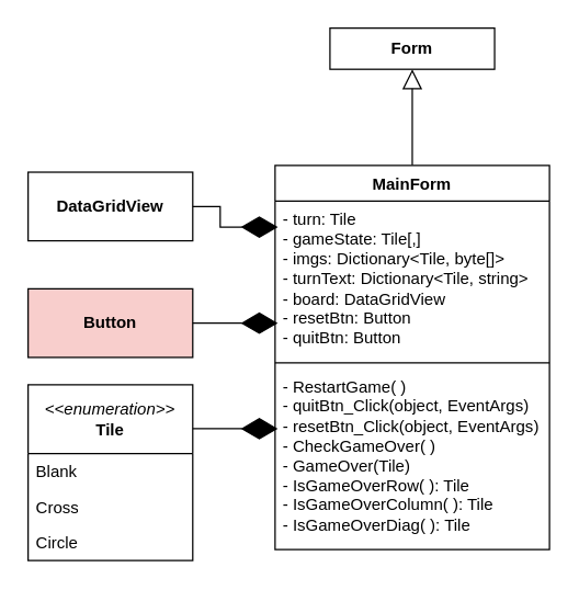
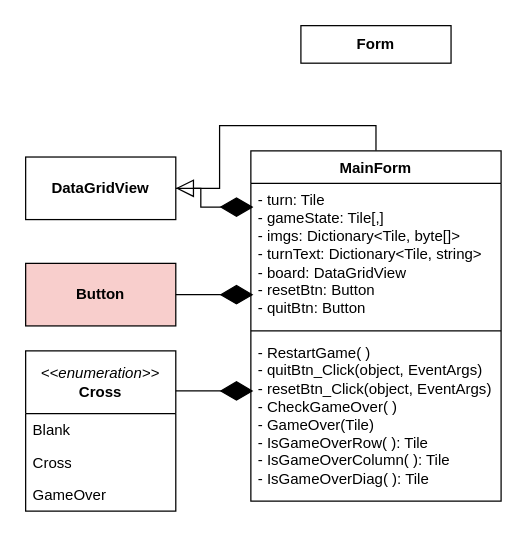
  <mxCell id="0" />
  <mxCell id="1" parent="0" />
- <mxCell id="2" style="edgeStyle=orthogonalEdgeStyle;rounded=0;orthogonalLoop=1;jettySize=auto;html=1;exitX=0.5;exitY=0;exitDx=0;exitDy=0;entryX=0.5;entryY=1;entryDx=0;entryDy=0;endArrow=block;endFill=0;endSize=12;" edge="1" parent="1" source="3" target="7"><mxGeometry relative="1" as="geometry" /></mxCell>
+ <mxCell id="2" style="edgeStyle=orthogonalEdgeStyle;rounded=0;orthogonalLoop=1;jettySize=auto;html=1;exitX=0.5;exitY=0;exitDx=0;exitDy=0;endArrow=block;endFill=0;endSize=12;" edge="1" parent="1" source="3" target="8"><mxGeometry relative="1" as="geometry" /></mxCell>
  <mxCell id="3" value="MainForm" style="swimlane;fontStyle=1;align=center;verticalAlign=top;childLayout=stackLayout;horizontal=1;startSize=26;horizontalStack=0;resizeParent=1;resizeParentMax=0;resizeLast=0;collapsible=1;marginBottom=0;whiteSpace=wrap;html=1;" parent="1" vertex="1"><mxGeometry x="200" y="120" width="200" height="280" as="geometry" /></mxCell>
  <mxCell id="4" value="- turn: Tile&lt;div&gt;- gameState: Tile[,]&lt;/div&gt;&lt;div&gt;- imgs: Dictionary&amp;lt;Tile, byte[]&amp;gt;&lt;/div&gt;&lt;div&gt;- turnText: Dictionary&amp;lt;Tile, string&amp;gt;&lt;/div&gt;&lt;div&gt;- board:&amp;nbsp;DataGridView&lt;/div&gt;&lt;div&gt;- resetBtn: Button&lt;/div&gt;&lt;div&gt;- quitBtn: Button&lt;/div&gt;" style="text;strokeColor=none;fillColor=none;align=left;verticalAlign=top;spacingLeft=4;spacingRight=4;overflow=hidden;rotatable=0;points=[[0,0.5],[1,0.5]];portConstraint=eastwest;whiteSpace=wrap;html=1;" parent="3" vertex="1"><mxGeometry y="26" width="200" height="114" as="geometry" /></mxCell>
  <mxCell id="5" value="" style="line;strokeWidth=1;fillColor=none;align=left;verticalAlign=middle;spacingTop=-1;spacingLeft=3;spacingRight=3;rotatable=0;labelPosition=right;points=[];portConstraint=eastwest;strokeColor=inherit;" parent="3" vertex="1"><mxGeometry y="140" width="200" height="8" as="geometry" /></mxCell>
  <mxCell id="6" value="- RestartGame( )&lt;div&gt;- quitBtn_Click(object, EventArgs)&lt;/div&gt;&lt;div&gt;- resetBtn_Click(object, EventArgs)&lt;br&gt;&lt;/div&gt;&lt;div&gt;- CheckGameOver( )&lt;/div&gt;&lt;div&gt;- GameOver(Tile)&lt;/div&gt;&lt;div&gt;- IsGameOverRow( ): Tile&lt;/div&gt;&lt;div&gt;- IsGameOverColumn( ): Tile&lt;br&gt;&lt;/div&gt;&lt;div&gt;- IsGameOverDiag( ): Tile&lt;br&gt;&lt;/div&gt;&lt;div&gt;&lt;br&gt;&lt;/div&gt;&lt;div&gt;&lt;br&gt;&lt;/div&gt;" style="text;strokeColor=none;fillColor=none;align=left;verticalAlign=top;spacingLeft=4;spacingRight=4;overflow=hidden;rotatable=0;points=[[0,0.5],[1,0.5]];portConstraint=eastwest;whiteSpace=wrap;html=1;" parent="3" vertex="1"><mxGeometry y="148" width="200" height="132" as="geometry" /></mxCell>
  <mxCell id="7" value="&lt;b&gt;Form&lt;/b&gt;" style="rounded=0;whiteSpace=wrap;html=1;" parent="1" vertex="1"><mxGeometry x="240" y="20" width="120" height="30" as="geometry" /></mxCell>
  <mxCell id="8" value="&lt;span style=&quot;text-align: left;&quot;&gt;&lt;b&gt;DataGridView&lt;/b&gt;&lt;/span&gt;" style="rounded=0;whiteSpace=wrap;html=1;" vertex="1" parent="1"><mxGeometry x="20" y="125" width="120" height="50" as="geometry" /></mxCell>
  <mxCell id="9" value="&lt;span style=&quot;text-align: left;&quot;&gt;&lt;b&gt;Button&lt;/b&gt;&lt;/span&gt;" style="rounded=0;whiteSpace=wrap;html=1;fillColor=#f8cecc;" vertex="1" parent="1"><mxGeometry x="20" y="210" width="120" height="50" as="geometry" /></mxCell>
  <mxCell id="10" style="edgeStyle=orthogonalEdgeStyle;rounded=0;orthogonalLoop=1;jettySize=auto;html=1;exitX=1;exitY=0.5;exitDx=0;exitDy=0;entryX=0.01;entryY=0.167;entryDx=0;entryDy=0;entryPerimeter=0;endArrow=diamondThin;endFill=1;endSize=24;" edge="1" parent="1" source="8" target="4"><mxGeometry relative="1" as="geometry" /></mxCell>
  <mxCell id="11" style="edgeStyle=orthogonalEdgeStyle;rounded=0;orthogonalLoop=1;jettySize=auto;html=1;exitX=1;exitY=0.5;exitDx=0;exitDy=0;entryX=0.01;entryY=0.781;entryDx=0;entryDy=0;entryPerimeter=0;endArrow=diamondThin;endFill=1;endSize=24;" edge="1" parent="1" source="9" target="4"><mxGeometry relative="1" as="geometry" /></mxCell>
- <mxCell id="12" value="&lt;i&gt;&amp;lt;&amp;lt;enumeration&amp;gt;&amp;gt;&lt;/i&gt;&lt;br&gt;&lt;b&gt;Tile&lt;/b&gt;" style="swimlane;fontStyle=0;childLayout=stackLayout;horizontal=1;startSize=50;fillColor=none;horizontalStack=0;resizeParent=1;resizeParentMax=0;resizeLast=0;collapsible=1;marginBottom=0;whiteSpace=wrap;html=1;" vertex="1" parent="1"><mxGeometry x="20" y="280" width="120" height="128" as="geometry"><mxRectangle x="230" y="590" width="140" height="60" as="alternateBounds" /></mxGeometry></mxCell>
+ <mxCell id="12" value="&lt;i&gt;&amp;lt;&amp;lt;enumeration&amp;gt;&amp;gt;&lt;/i&gt;&lt;br&gt;&lt;b&gt;Cross&lt;/b&gt;" style="swimlane;fontStyle=0;childLayout=stackLayout;horizontal=1;startSize=50;fillColor=none;horizontalStack=0;resizeParent=1;resizeParentMax=0;resizeLast=0;collapsible=1;marginBottom=0;whiteSpace=wrap;html=1;" vertex="1" parent="1"><mxGeometry x="20" y="280" width="120" height="128" as="geometry"><mxRectangle x="230" y="590" width="140" height="60" as="alternateBounds" /></mxGeometry></mxCell>
  <mxCell id="13" value="Blank" style="text;strokeColor=none;fillColor=none;align=left;verticalAlign=top;spacingLeft=4;spacingRight=4;overflow=hidden;rotatable=0;points=[[0,0.5],[1,0.5]];portConstraint=eastwest;whiteSpace=wrap;html=1;" vertex="1" parent="12"><mxGeometry y="50" width="120" height="26" as="geometry" /></mxCell>
  <mxCell id="14" value="Cross" style="text;strokeColor=none;fillColor=none;align=left;verticalAlign=top;spacingLeft=4;spacingRight=4;overflow=hidden;rotatable=0;points=[[0,0.5],[1,0.5]];portConstraint=eastwest;whiteSpace=wrap;html=1;" vertex="1" parent="12"><mxGeometry y="76" width="120" height="26" as="geometry" /></mxCell>
- <mxCell id="15" value="Circle" style="text;strokeColor=none;fillColor=none;align=left;verticalAlign=top;spacingLeft=4;spacingRight=4;overflow=hidden;rotatable=0;points=[[0,0.5],[1,0.5]];portConstraint=eastwest;whiteSpace=wrap;html=1;" vertex="1" parent="12"><mxGeometry y="102" width="120" height="26" as="geometry" /></mxCell>
+ <mxCell id="15" value="GameOver" style="text;strokeColor=none;fillColor=none;align=left;verticalAlign=top;spacingLeft=4;spacingRight=4;overflow=hidden;rotatable=0;points=[[0,0.5],[1,0.5]];portConstraint=eastwest;whiteSpace=wrap;html=1;" vertex="1" parent="12"><mxGeometry y="102" width="120" height="26" as="geometry" /></mxCell>
  <mxCell id="16" style="edgeStyle=orthogonalEdgeStyle;rounded=0;orthogonalLoop=1;jettySize=auto;html=1;exitX=1;exitY=0.25;exitDx=0;exitDy=0;entryX=0.01;entryY=0.333;entryDx=0;entryDy=0;entryPerimeter=0;endArrow=diamondThin;endFill=1;endSize=24;" edge="1" parent="1" source="12" target="6"><mxGeometry relative="1" as="geometry" /></mxCell>
